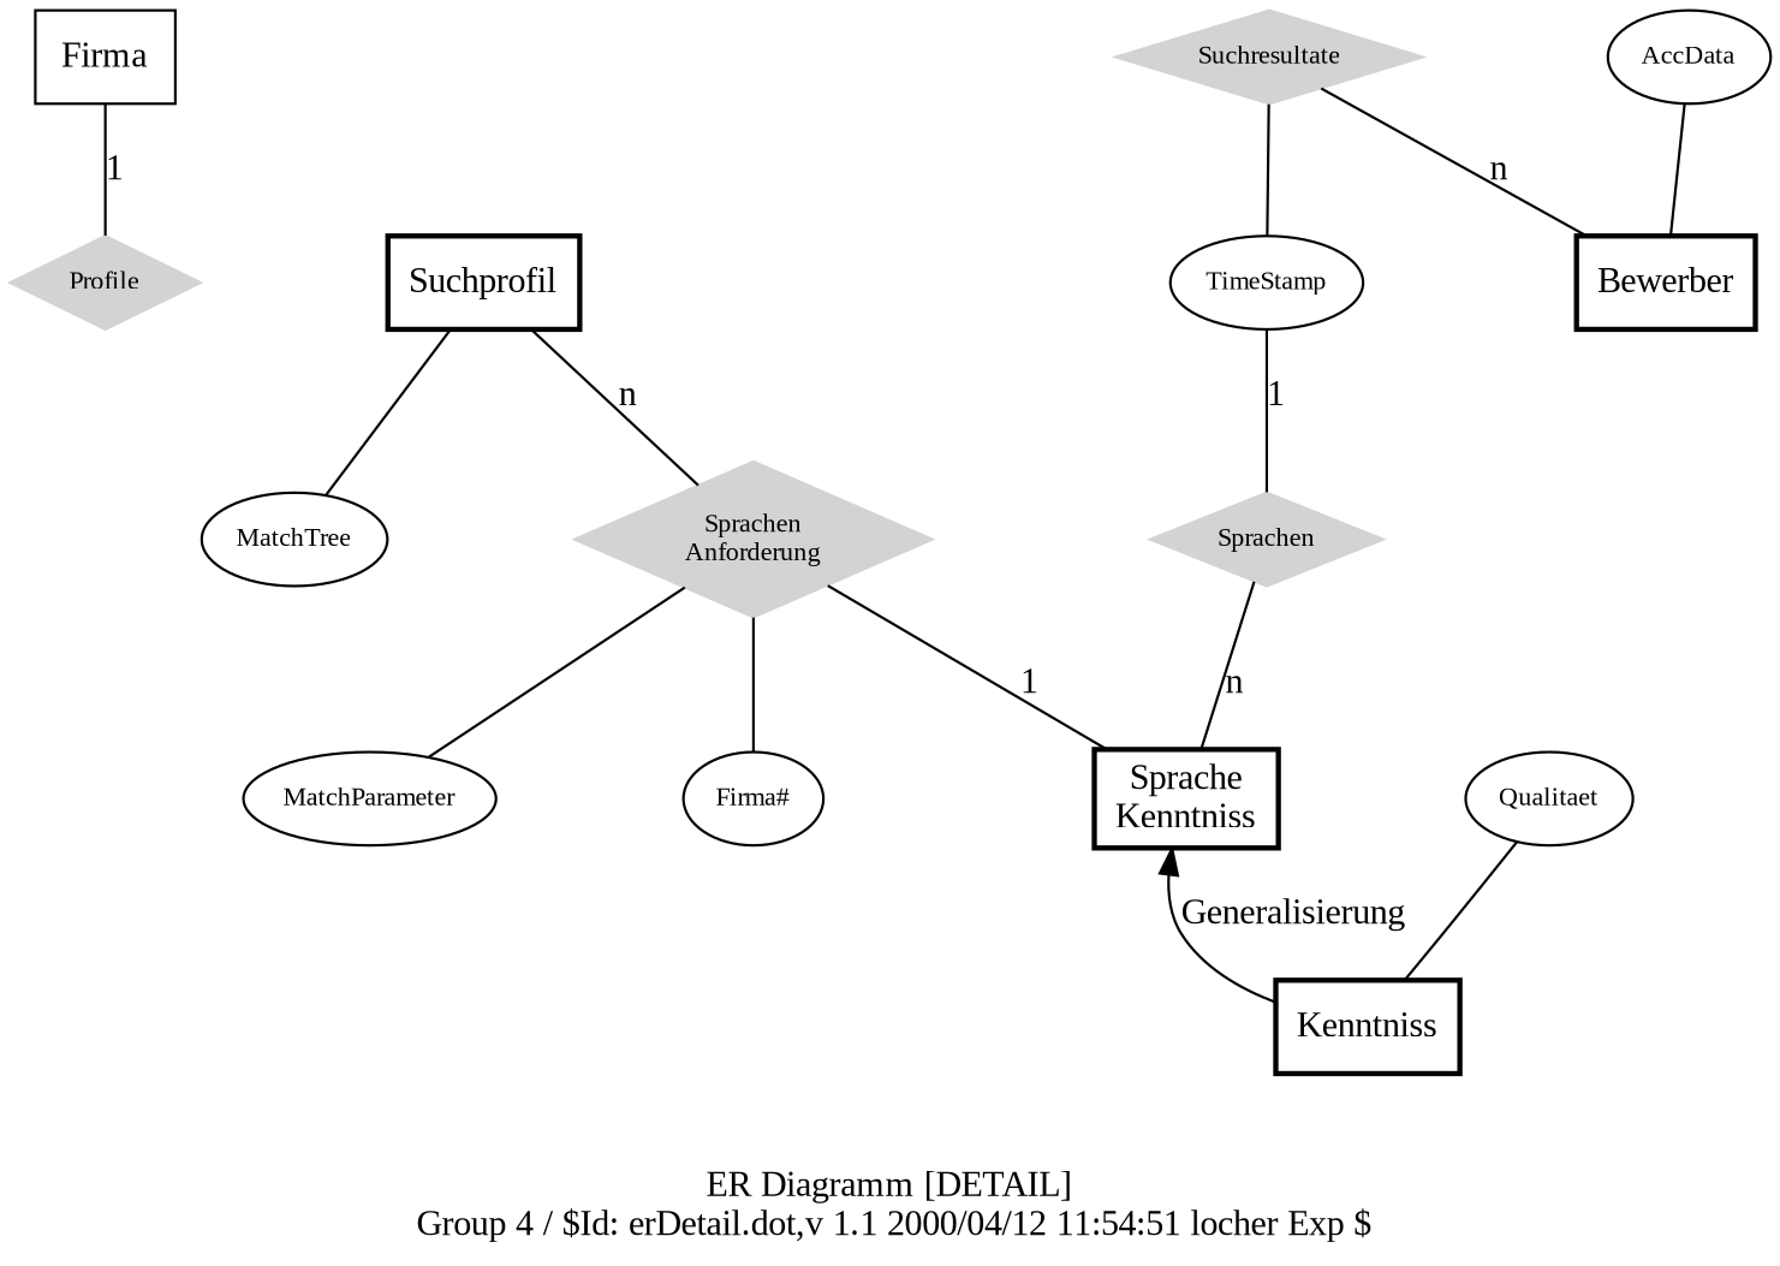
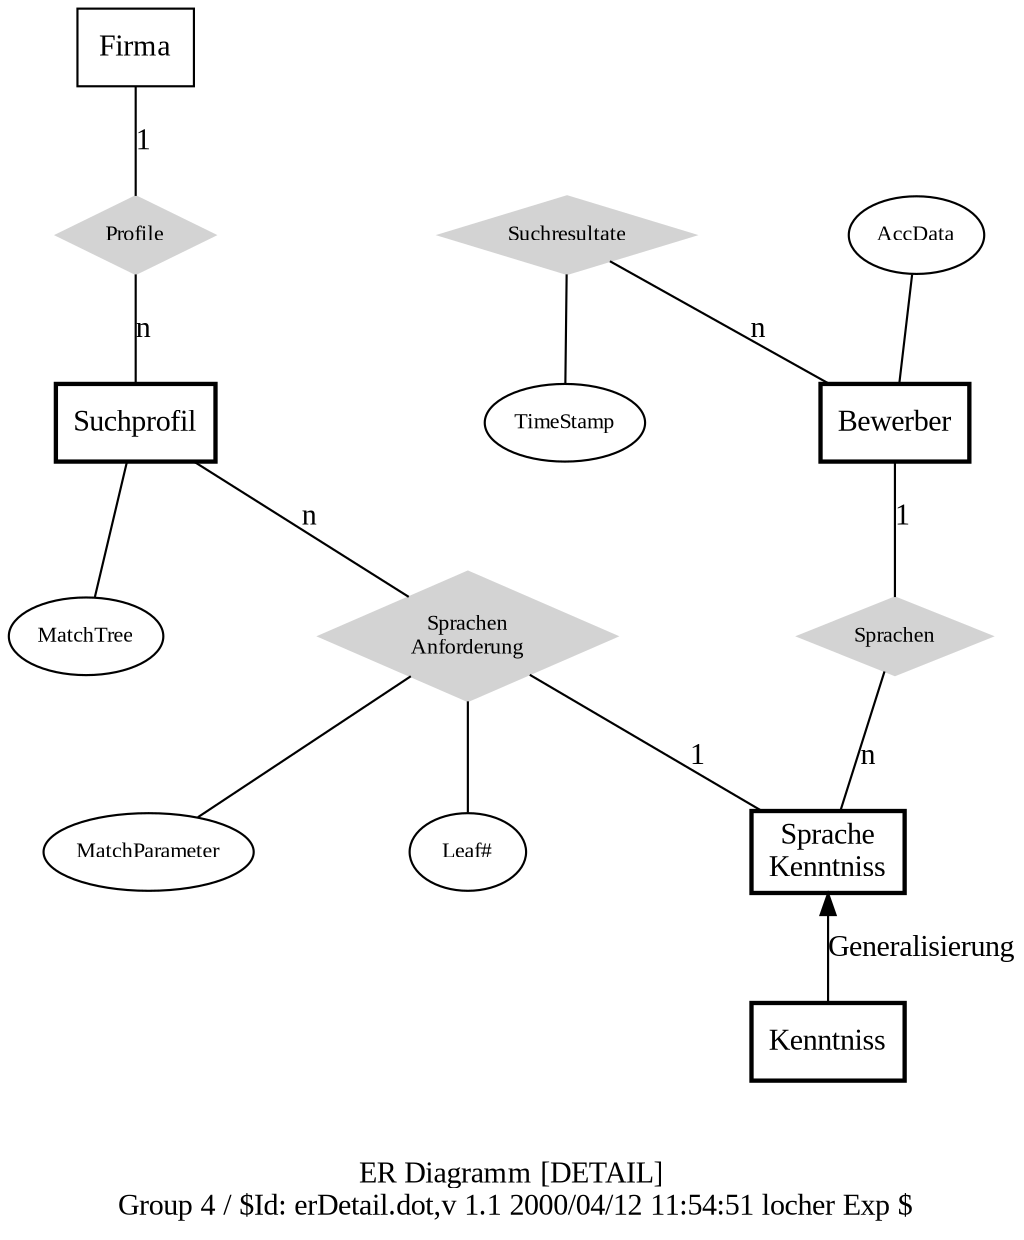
  graph {
    fontname="Liberation Serif"
    label="\n\nER Diagramm [DETAIL]\n Group 4 / $Id: erDetail.dot,v 1.1 2000/04/12 11:54:51 locher Exp $"
    nodesep=1
    node [fontname="Liberation Serif" fontsize=10 shape=ellipse color=black style=solid]
    edge [fontname="Liberation Serif"]
    Firma [fontsize=14 shape=box color="" style=""]
    Profile [color=lightgrey shape=diamond style=filled]
    Suchprofil [fontsize=14 shape=box style=bold color=""]
    "Sprachen\nAnforderung" [color=lightgrey shape=diamond style=filled]
    MatchTree
    Suchresultate [color=lightgrey shape=diamond style=filled]
    Bewerber [fontsize=14 shape=box style=bold color=""]
    TimeStamp
    "Sprache\nKenntniss" [fontsize=14 shape=box style=bold color=""]
    MatchParameter
-   "Leaf#" [label="Firma#"]
+   "Leaf#"
    Sprachen [color=lightgrey shape=diamond style=filled]
    Kenntniss [fontsize=14 shape=box style=bold color=""]
    AccData
-   Qualitaet
    Firma -- Profile [label=1]
+   Profile -- Suchprofil [label=n]
    Suchprofil -- "Sprachen\nAnforderung" [label=n]
    Suchprofil -- MatchTree
    "Sprachen\nAnforderung" -- "Sprache\nKenntniss" [label=1]
    "Sprachen\nAnforderung" -- MatchParameter
    "Sprachen\nAnforderung" -- "Leaf#"
    Suchresultate -- Bewerber [label=n]
    Suchresultate -- TimeStamp
-   TimeStamp -- Sprachen [label=1]
+   Bewerber -- Sprachen [label=1]
    "Sprache\nKenntniss" -- Kenntniss [dir=back label=Generalisierung]
    Sprachen -- "Sprache\nKenntniss" [label=n]
    AccData -- Bewerber
-   Qualitaet -- Kenntniss
  }
